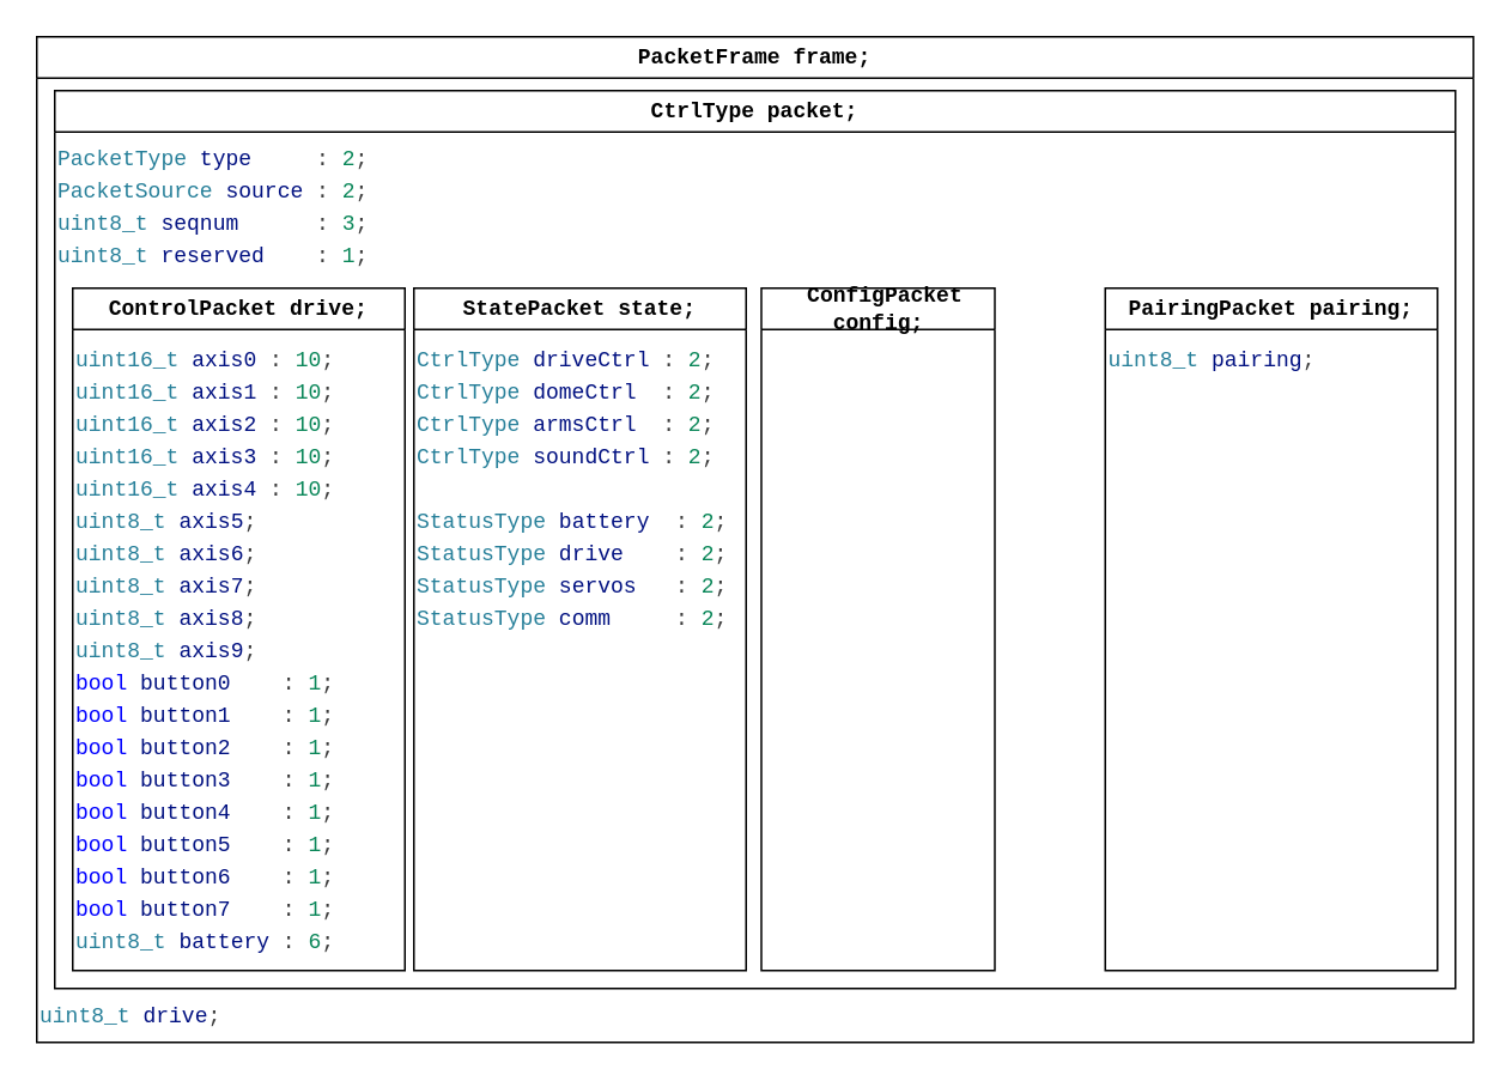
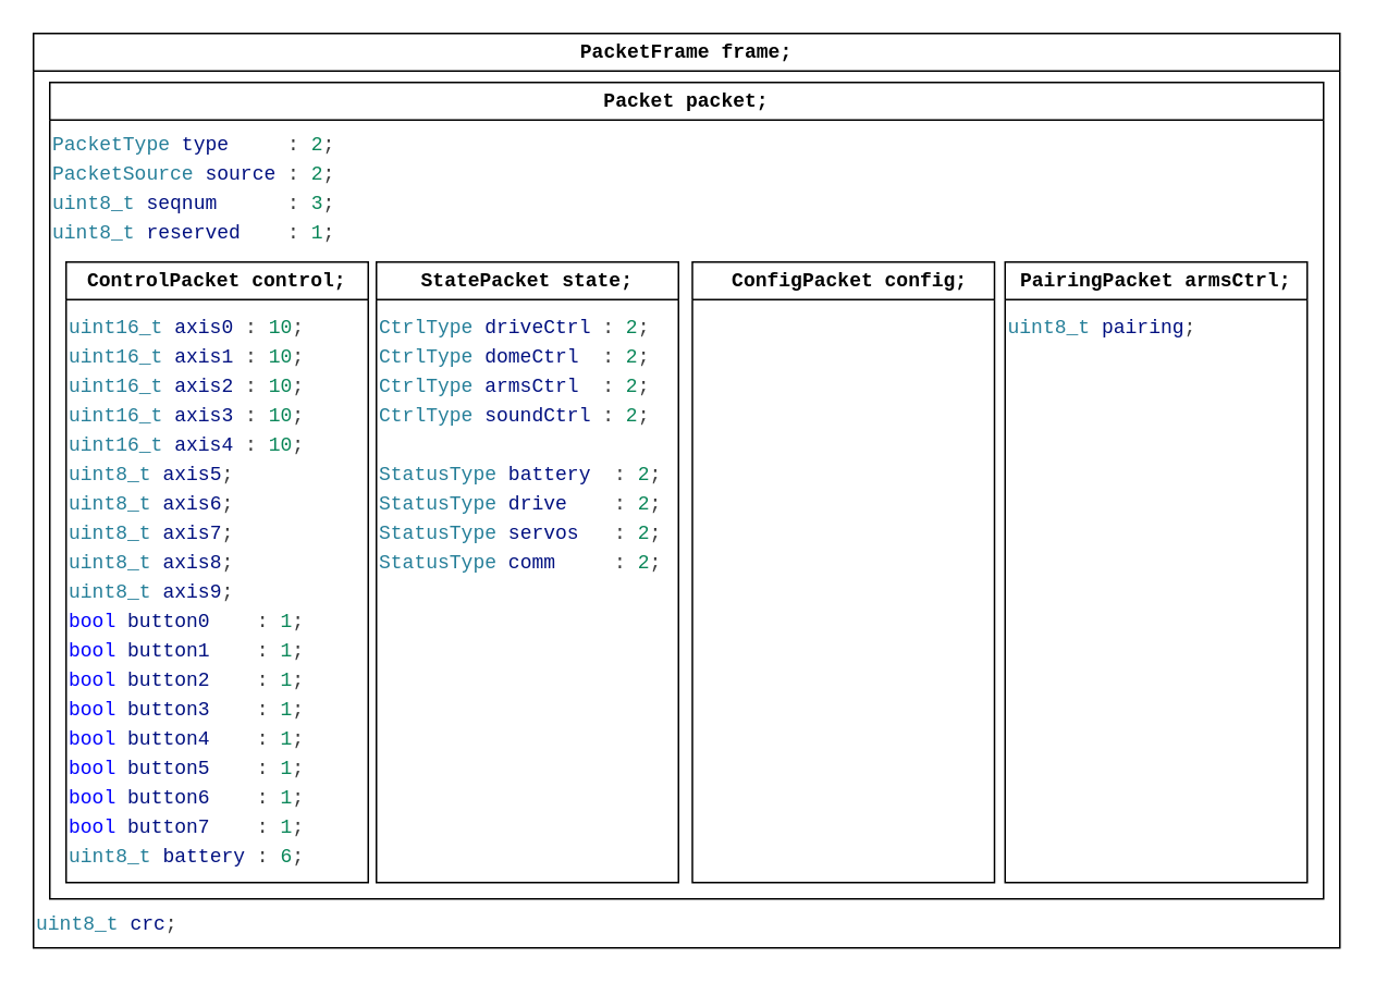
  <mxCell id="0" />
  <mxCell id="1" parent="0" />
  <mxCell id="2" value="PacketFrame frame;" style="swimlane;whiteSpace=wrap;html=1;fontFamily=Courier New;" vertex="1" parent="1"><mxGeometry x="20" y="20" width="800" height="560" as="geometry" /></mxCell>
- <mxCell id="3" value="CtrlType packet;" style="swimlane;whiteSpace=wrap;html=1;fontFamily=Courier New;" vertex="1" parent="2"><mxGeometry x="10" y="30" width="780" height="500" as="geometry" /></mxCell>
+ <mxCell id="3" value="Packet packet;" style="swimlane;whiteSpace=wrap;html=1;fontFamily=Courier New;" vertex="1" parent="2"><mxGeometry x="10" y="30" width="780" height="500" as="geometry" /></mxCell>
  <mxCell id="4" value="&lt;div style=&quot;color: rgb(59, 59, 59); background-color: rgb(255, 255, 255); font-family: Menlo, Monaco, &amp;quot;Courier New&amp;quot;, monospace; line-height: 18px; white-space: pre;&quot;&gt;&lt;div&gt;&lt;span style=&quot;color: #267f99;&quot;&gt;PacketType&lt;/span&gt; &lt;span style=&quot;color: #001080;&quot;&gt;type&lt;/span&gt;     : &lt;span style=&quot;color: #098658;&quot;&gt;2&lt;/span&gt;;&lt;/div&gt;&lt;div&gt;&lt;span style=&quot;color: #267f99;&quot;&gt;PacketSource&lt;/span&gt; &lt;span style=&quot;color: #001080;&quot;&gt;source&lt;/span&gt; : &lt;span style=&quot;color: #098658;&quot;&gt;2&lt;/span&gt;;&lt;/div&gt;&lt;div&gt;&lt;span style=&quot;color: #267f99;&quot;&gt;uint8_t&lt;/span&gt; &lt;span style=&quot;color: #001080;&quot;&gt;seqnum&lt;/span&gt;      : &lt;span style=&quot;color: #098658;&quot;&gt;3&lt;/span&gt;;&lt;/div&gt;&lt;div&gt;&lt;span style=&quot;color: #267f99;&quot;&gt;uint8_t&lt;/span&gt; &lt;span style=&quot;color: #001080;&quot;&gt;reserved&lt;/span&gt;    : &lt;span style=&quot;color: #098658;&quot;&gt;1&lt;/span&gt;;&lt;/div&gt;&lt;/div&gt;" style="text;html=1;align=left;verticalAlign=middle;whiteSpace=wrap;rounded=0;fontFamily=Courier New;" vertex="1" parent="3"><mxGeometry y="20" width="210" height="90" as="geometry" /></mxCell>
- <mxCell id="5" value="ControlPacket drive;" style="swimlane;whiteSpace=wrap;html=1;fontFamily=Courier New;startSize=23;" vertex="1" parent="3"><mxGeometry x="10" y="110" width="185" height="380" as="geometry" /></mxCell>
+ <mxCell id="5" value="ControlPacket control;" style="swimlane;whiteSpace=wrap;html=1;fontFamily=Courier New;startSize=23;" vertex="1" parent="3"><mxGeometry x="10" y="110" width="185" height="380" as="geometry" /></mxCell>
  <mxCell id="6" value="&lt;div style=&quot;color: rgb(59, 59, 59); background-color: rgb(255, 255, 255); font-family: Menlo, Monaco, &amp;quot;Courier New&amp;quot;, monospace; line-height: 18px; white-space: pre;&quot;&gt;&lt;div&gt;&lt;span style=&quot;color: #267f99;&quot;&gt;uint16_t&lt;/span&gt; &lt;span style=&quot;color: #001080;&quot;&gt;axis0&lt;/span&gt; : &lt;span style=&quot;color: #098658;&quot;&gt;10&lt;/span&gt;;&lt;/div&gt;&lt;div&gt;&lt;span style=&quot;color: #267f99;&quot;&gt;uint16_t&lt;/span&gt; &lt;span style=&quot;color: #001080;&quot;&gt;axis1&lt;/span&gt; : &lt;span style=&quot;color: #098658;&quot;&gt;10&lt;/span&gt;;&lt;/div&gt;&lt;div&gt;&lt;span style=&quot;color: #267f99;&quot;&gt;uint16_t&lt;/span&gt; &lt;span style=&quot;color: #001080;&quot;&gt;axis2&lt;/span&gt; : &lt;span style=&quot;color: #098658;&quot;&gt;10&lt;/span&gt;;&lt;/div&gt;&lt;div&gt;&lt;span style=&quot;color: #267f99;&quot;&gt;uint16_t&lt;/span&gt; &lt;span style=&quot;color: #001080;&quot;&gt;axis3&lt;/span&gt; : &lt;span style=&quot;color: #098658;&quot;&gt;10&lt;/span&gt;;&lt;/div&gt;&lt;div&gt;&lt;span style=&quot;color: #267f99;&quot;&gt;uint16_t&lt;/span&gt; &lt;span style=&quot;color: #001080;&quot;&gt;axis4&lt;/span&gt; : &lt;span style=&quot;color: #098658;&quot;&gt;10&lt;/span&gt;;&lt;/div&gt;&lt;div&gt;&lt;span style=&quot;color: #267f99;&quot;&gt;uint8_t&lt;/span&gt; &lt;span style=&quot;color: #001080;&quot;&gt;axis5&lt;/span&gt;;&lt;/div&gt;&lt;div&gt;&lt;span style=&quot;color: #267f99;&quot;&gt;uint8_t&lt;/span&gt; &lt;span style=&quot;color: #001080;&quot;&gt;axis6&lt;/span&gt;;&lt;/div&gt;&lt;div&gt;&lt;span style=&quot;color: #267f99;&quot;&gt;uint8_t&lt;/span&gt; &lt;span style=&quot;color: #001080;&quot;&gt;axis7&lt;/span&gt;;&lt;/div&gt;&lt;div&gt;&lt;span style=&quot;color: #267f99;&quot;&gt;uint8_t&lt;/span&gt; &lt;span style=&quot;color: #001080;&quot;&gt;axis8&lt;/span&gt;;&lt;/div&gt;&lt;div&gt;&lt;span style=&quot;color: #267f99;&quot;&gt;uint8_t&lt;/span&gt; &lt;span style=&quot;color: #001080;&quot;&gt;axis9&lt;/span&gt;;&lt;/div&gt;&lt;div&gt;&lt;span style=&quot;color: #0000ff;&quot;&gt;bool&lt;/span&gt; &lt;span style=&quot;color: #001080;&quot;&gt;button0&lt;/span&gt;    : &lt;span style=&quot;color: #098658;&quot;&gt;1&lt;/span&gt;;&lt;/div&gt;&lt;div&gt;&lt;span style=&quot;color: #0000ff;&quot;&gt;bool&lt;/span&gt; &lt;span style=&quot;color: #001080;&quot;&gt;button1&lt;/span&gt;    : &lt;span style=&quot;color: #098658;&quot;&gt;1&lt;/span&gt;;&lt;/div&gt;&lt;div&gt;&lt;span style=&quot;color: #0000ff;&quot;&gt;bool&lt;/span&gt; &lt;span style=&quot;color: #001080;&quot;&gt;button2&lt;/span&gt;    : &lt;span style=&quot;color: #098658;&quot;&gt;1&lt;/span&gt;;&lt;/div&gt;&lt;div&gt;&lt;span style=&quot;color: #0000ff;&quot;&gt;bool&lt;/span&gt; &lt;span style=&quot;color: #001080;&quot;&gt;button3&lt;/span&gt;    : &lt;span style=&quot;color: #098658;&quot;&gt;1&lt;/span&gt;;&lt;/div&gt;&lt;div&gt;&lt;span style=&quot;color: #0000ff;&quot;&gt;bool&lt;/span&gt; &lt;span style=&quot;color: #001080;&quot;&gt;button4&lt;/span&gt;    : &lt;span style=&quot;color: #098658;&quot;&gt;1&lt;/span&gt;;&lt;/div&gt;&lt;div&gt;&lt;span style=&quot;color: #0000ff;&quot;&gt;bool&lt;/span&gt; &lt;span style=&quot;color: #001080;&quot;&gt;button5&lt;/span&gt;    : &lt;span style=&quot;color: #098658;&quot;&gt;1&lt;/span&gt;;&lt;/div&gt;&lt;div&gt;&lt;span style=&quot;color: #0000ff;&quot;&gt;bool&lt;/span&gt; &lt;span style=&quot;color: #001080;&quot;&gt;button6&lt;/span&gt;    : &lt;span style=&quot;color: #098658;&quot;&gt;1&lt;/span&gt;;&lt;/div&gt;&lt;div&gt;&lt;span style=&quot;color: #0000ff;&quot;&gt;bool&lt;/span&gt; &lt;span style=&quot;color: #001080;&quot;&gt;button7&lt;/span&gt;    : &lt;span style=&quot;color: #098658;&quot;&gt;1&lt;/span&gt;;&lt;/div&gt;&lt;div&gt;&lt;span style=&quot;color: #267f99;&quot;&gt;uint8_t&lt;/span&gt; &lt;span style=&quot;color: #001080;&quot;&gt;battery&lt;/span&gt; : &lt;span style=&quot;color: #098658;&quot;&gt;6&lt;/span&gt;;&lt;/div&gt;&lt;/div&gt;" style="text;html=1;align=left;verticalAlign=top;whiteSpace=wrap;rounded=0;fontFamily=Courier New;" vertex="1" parent="5"><mxGeometry y="25" width="170" height="355" as="geometry" /></mxCell>
  <mxCell id="7" value="StatePacket state;" style="swimlane;whiteSpace=wrap;html=1;fontFamily=Courier New;startSize=23;" vertex="1" parent="3"><mxGeometry x="200" y="110" width="185" height="380" as="geometry" /></mxCell>
- <mxCell id="8" value="&amp;nbsp;ConfigPacket config;" style="swimlane;whiteSpace=wrap;html=1;fontFamily=Courier New;startSize=23;" vertex="1" parent="3"><mxGeometry x="393.5" y="110" width="130" height="380" as="geometry" /></mxCell>
- <mxCell id="9" value="PairingPacket pairing;" style="swimlane;whiteSpace=wrap;html=1;fontFamily=Courier New;startSize=23;" vertex="1" parent="3"><mxGeometry x="585" y="110" width="185" height="380" as="geometry" /></mxCell>
+ <mxCell id="8" value="&amp;nbsp;ConfigPacket config;" style="swimlane;whiteSpace=wrap;html=1;fontFamily=Courier New;startSize=23;" vertex="1" parent="3"><mxGeometry x="393.5" y="110" width="185" height="380" as="geometry" /></mxCell>
+ <mxCell id="9" value="PairingPacket armsCtrl;" style="swimlane;whiteSpace=wrap;html=1;fontFamily=Courier New;startSize=23;" vertex="1" parent="3"><mxGeometry x="585" y="110" width="185" height="380" as="geometry" /></mxCell>
  <mxCell id="10" value="&lt;div style=&quot;color: rgb(59, 59, 59); background-color: rgb(255, 255, 255); font-family: Menlo, Monaco, &amp;quot;Courier New&amp;quot;, monospace; line-height: 18px; white-space: pre;&quot;&gt;&lt;div style=&quot;line-height: 18px;&quot;&gt;&lt;div&gt;&lt;span style=&quot;color: #267f99;&quot;&gt;uint8_t&lt;/span&gt; &lt;span style=&quot;color: #001080;&quot;&gt;pairing&lt;/span&gt;;&lt;/div&gt;&lt;div&gt;&lt;/div&gt;&lt;/div&gt;&lt;/div&gt;" style="text;html=1;align=left;verticalAlign=top;whiteSpace=wrap;rounded=0;fontFamily=Courier New;" vertex="1" parent="9"><mxGeometry y="25" width="170" height="355" as="geometry" /></mxCell>
  <mxCell id="11" value="&lt;div style=&quot;color: rgb(59, 59, 59); background-color: rgb(255, 255, 255); font-family: Menlo, Monaco, &amp;quot;Courier New&amp;quot;, monospace; line-height: 18px; white-space: pre;&quot;&gt;&lt;div style=&quot;line-height: 18px;&quot;&gt;&lt;div&gt;&lt;span style=&quot;color: #267f99;&quot;&gt;CtrlType&lt;/span&gt; &lt;span style=&quot;color: #001080;&quot;&gt;driveCtrl&lt;/span&gt; : &lt;span style=&quot;color: #098658;&quot;&gt;2&lt;/span&gt;;&lt;/div&gt;&lt;div&gt;&lt;span style=&quot;color: #267f99;&quot;&gt;CtrlType&lt;/span&gt; &lt;span style=&quot;color: #001080;&quot;&gt;domeCtrl&lt;/span&gt;  : &lt;span style=&quot;color: #098658;&quot;&gt;2&lt;/span&gt;;&lt;/div&gt;&lt;div&gt;&lt;span style=&quot;color: #267f99;&quot;&gt;CtrlType&lt;/span&gt; &lt;span style=&quot;color: #001080;&quot;&gt;armsCtrl&lt;/span&gt;  : &lt;span style=&quot;color: #098658;&quot;&gt;2&lt;/span&gt;;&lt;/div&gt;&lt;div&gt;&lt;span style=&quot;color: #267f99;&quot;&gt;CtrlType&lt;/span&gt; &lt;span style=&quot;color: #001080;&quot;&gt;soundCtrl&lt;/span&gt; : &lt;span style=&quot;color: #098658;&quot;&gt;2&lt;/span&gt;;&lt;/div&gt;&lt;br&gt;&lt;div&gt;&lt;span style=&quot;color: #267f99;&quot;&gt;StatusType&lt;/span&gt; &lt;span style=&quot;color: #001080;&quot;&gt;battery&lt;/span&gt;  : &lt;span style=&quot;color: #098658;&quot;&gt;2&lt;/span&gt;;&lt;/div&gt;&lt;div&gt;&lt;span style=&quot;color: #267f99;&quot;&gt;StatusType&lt;/span&gt; &lt;span style=&quot;color: #001080;&quot;&gt;drive&lt;/span&gt;    : &lt;span style=&quot;color: #098658;&quot;&gt;2&lt;/span&gt;;&lt;/div&gt;&lt;div&gt;&lt;span style=&quot;color: #267f99;&quot;&gt;StatusType&lt;/span&gt; &lt;span style=&quot;color: #001080;&quot;&gt;servos&lt;/span&gt;   : &lt;span style=&quot;color: #098658;&quot;&gt;2&lt;/span&gt;;&lt;/div&gt;&lt;div&gt;&lt;span style=&quot;color: #267f99;&quot;&gt;StatusType&lt;/span&gt; &lt;span style=&quot;color: #001080;&quot;&gt;comm&lt;/span&gt;     : &lt;span style=&quot;color: #098658;&quot;&gt;2&lt;/span&gt;;&lt;/div&gt;&lt;div&gt;&lt;/div&gt;&lt;/div&gt;&lt;/div&gt;" style="text;html=1;align=left;verticalAlign=top;whiteSpace=wrap;rounded=0;fontFamily=Courier New;" vertex="1" parent="2"><mxGeometry x="210" y="165" width="180" height="355" as="geometry" /></mxCell>
- <mxCell id="12" value="&lt;div style=&quot;color: rgb(59, 59, 59); background-color: rgb(255, 255, 255); font-family: Menlo, Monaco, &amp;quot;Courier New&amp;quot;, monospace; line-height: 18px; white-space: pre;&quot;&gt;&lt;span style=&quot;color: #267f99;&quot;&gt;uint8_t&lt;/span&gt; &lt;span style=&quot;color: #001080;&quot;&gt;drive&lt;/span&gt;;&lt;/div&gt;" style="text;html=1;align=left;verticalAlign=middle;whiteSpace=wrap;rounded=0;fontFamily=Courier New;" vertex="1" parent="2"><mxGeometry y="530" width="240" height="30" as="geometry" /></mxCell>
+ <mxCell id="12" value="&lt;div style=&quot;color: rgb(59, 59, 59); background-color: rgb(255, 255, 255); font-family: Menlo, Monaco, &amp;quot;Courier New&amp;quot;, monospace; line-height: 18px; white-space: pre;&quot;&gt;&lt;span style=&quot;color: #267f99;&quot;&gt;uint8_t&lt;/span&gt; &lt;span style=&quot;color: #001080;&quot;&gt;crc&lt;/span&gt;;&lt;/div&gt;" style="text;html=1;align=left;verticalAlign=middle;whiteSpace=wrap;rounded=0;fontFamily=Courier New;" vertex="1" parent="2"><mxGeometry y="530" width="240" height="30" as="geometry" /></mxCell>
